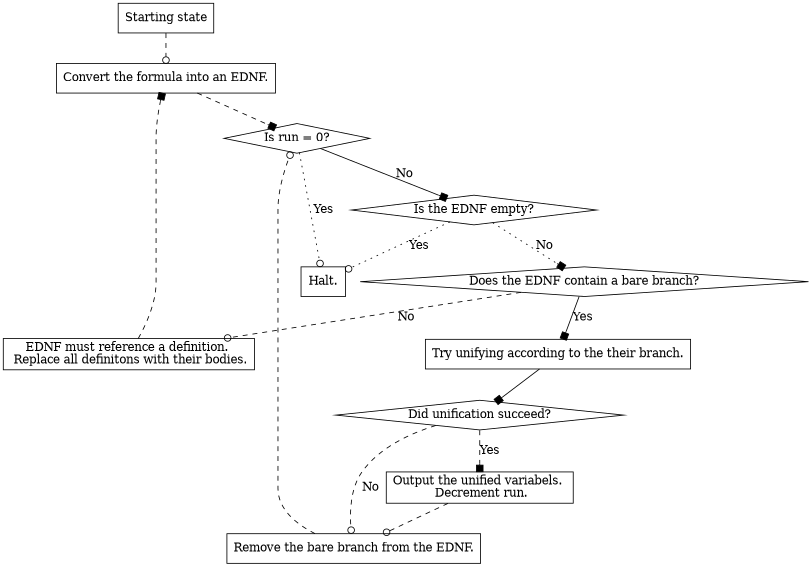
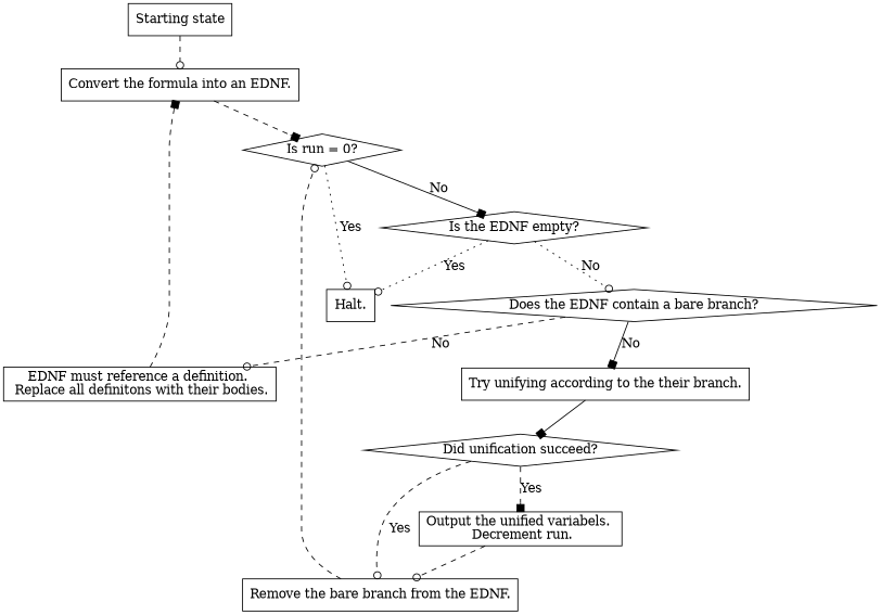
  digraph {
    node [shape=rectangle]
    edge [arrowhead=odot style=dashed]
    n1 [label="Starting state"]
    n2 [label="Convert the formula into an EDNF."]
    n3 [label="Is run = 0?" shape=diamond]
    n4 [label="Halt."]
    n5 [label="Is the EDNF empty?" shape=diamond]
    n6 [label="Try unifying according to the their branch."]
    n7 [label="Did unification succeed?" shape=diamond]
    n8 [label="Remove the bare branch from the EDNF."]
    n9 [label="Output the unified variabels. \n Decrement run."]
    n10 [label="EDNF must reference a definition. \n Replace all definitons with their bodies."]
    n11 [label="Does the EDNF contain a bare branch?" shape=diamond]
    n1 -> n2
    n2 -> n3 [arrowhead=box]
    n3 -> n4 [label=Yes style=dotted]
    n3 -> n5 [arrowhead=box label=No style=solid]
    n5 -> n4 [label=Yes style=dotted]
-   n5 -> n11 [arrowhead=box label=No style=dotted]
+   n5 -> n11 [label=No style=dotted]
    n6 -> n7 [arrowhead=box style=solid]
-   n7 -> n8 [label=No]
+   n7 -> n8 [label=Yes]
    n7 -> n9 [arrowhead=box label=Yes]
    n8 -> n3
    n9 -> n8
    n10 -> n2 [arrowhead=box]
-   n11 -> n6 [arrowhead=box label=Yes style=solid]
+   n11 -> n6 [arrowhead=box label=No style=solid]
    n11 -> n10 [label=No]
  }
